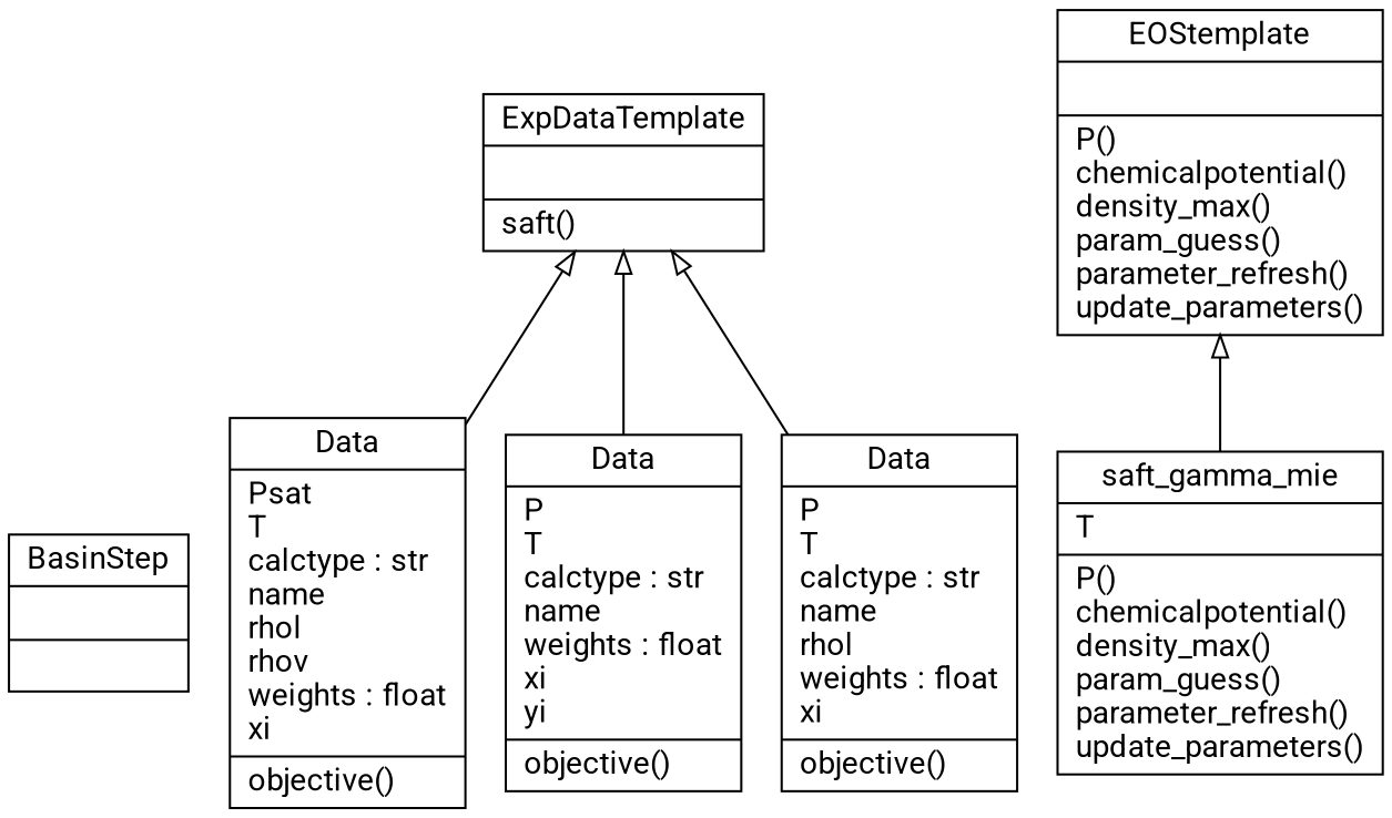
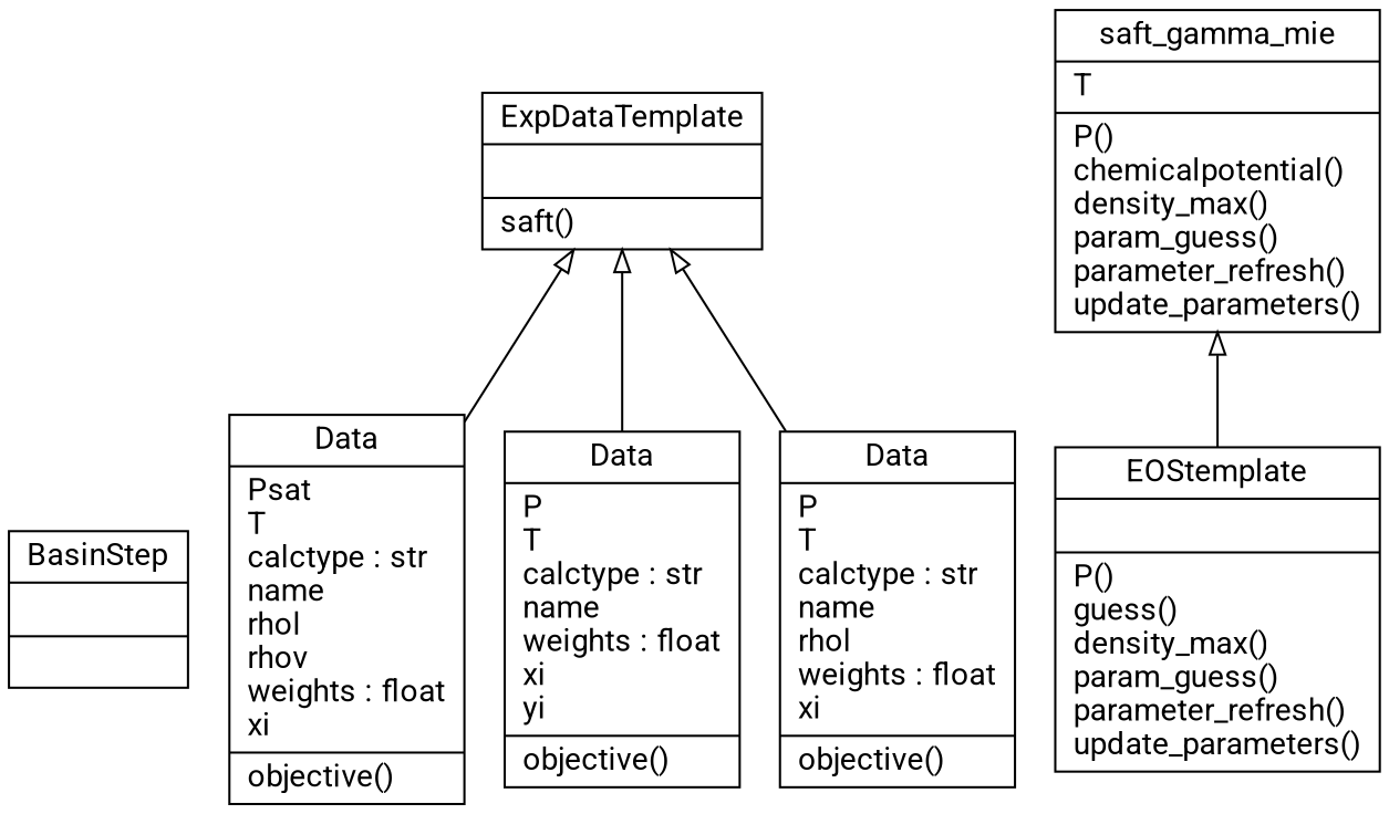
  digraph {
    fontname=Roboto
    rankdir=BT
    node [fontname=Roboto shape=record]
    edge [arrowhead=empty arrowtail=none fontname=Roboto]
    n1 [label="{BasinStep|\l|}"]
    n2 [label="{Data|Psat\lT\lcalctype : str\lname\lrhol\lrhov\lweights : float\lxi\l|objective()\l}"]
    n3 [label="{ExpDataTemplate|\l|saft()\l}"]
    n4 [label="{Data|P\lT\lcalctype : str\lname\lweights : float\lxi\lyi\l|objective()\l}"]
    n5 [label="{Data|P\lT\lcalctype : str\lname\lrhol\lweights : float\lxi\l|objective()\l}"]
-   n6 [label="{EOStemplate|\l|P()\lchemicalpotential()\ldensity_max()\lparam_guess()\lparameter_refresh()\lupdate_parameters()\l}"]
+   n6 [label="{EOStemplate|\l|P()\lguess()\ldensity_max()\lparam_guess()\lparameter_refresh()\lupdate_parameters()\l}"]
    n7 [label="{saft_gamma_mie|T\l|P()\lchemicalpotential()\ldensity_max()\lparam_guess()\lparameter_refresh()\lupdate_parameters()\l}"]
    n2 -> n3
    n4 -> n3
    n5 -> n3
-   n7 -> n6
+   n6 -> n7
  }
